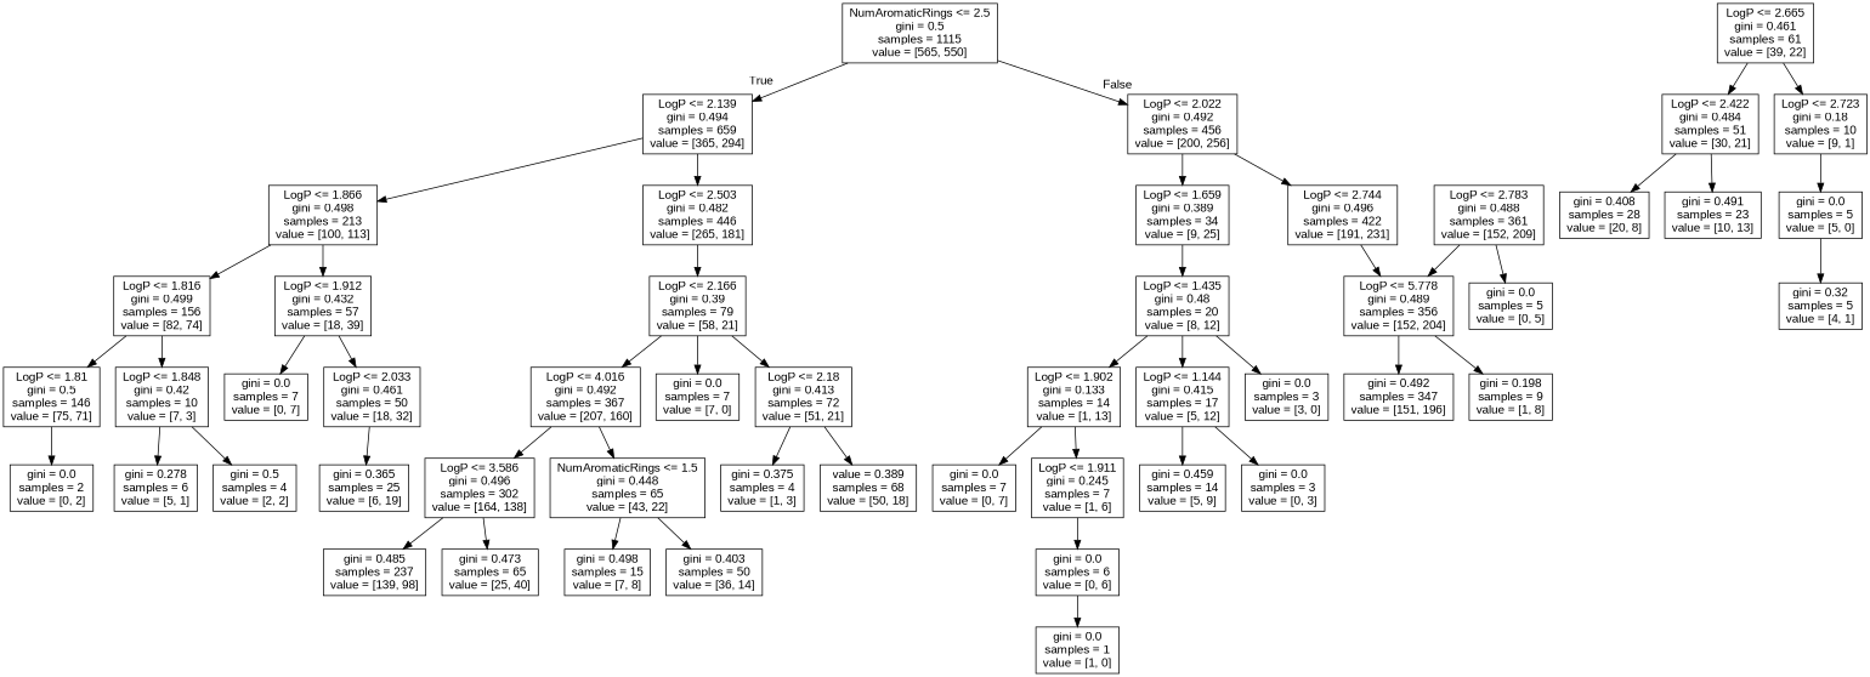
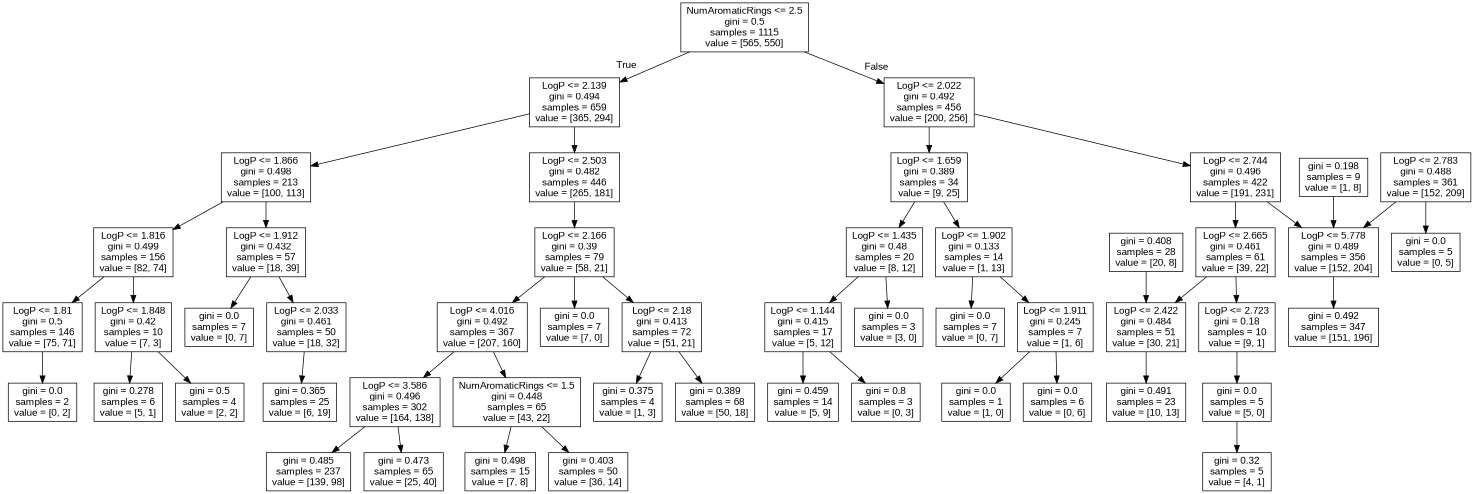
  digraph {
    fontname="Liberation Sans"
    node [fontname="Liberation Sans" shape=box]
    edge [fontname="Liberation Sans"]
    n1 [label="NumAromaticRings <= 2.5\ngini = 0.5\nsamples = 1115\nvalue = [565, 550]"]
    n2 [label="LogP <= 2.139\ngini = 0.494\nsamples = 659\nvalue = [365, 294]"]
    n3 [label="LogP <= 2.022\ngini = 0.492\nsamples = 456\nvalue = [200, 256]"]
    n4 [label="LogP <= 1.866\ngini = 0.498\nsamples = 213\nvalue = [100, 113]"]
    n5 [label="LogP <= 2.503\ngini = 0.482\nsamples = 446\nvalue = [265, 181]"]
    n6 [label="LogP <= 1.659\ngini = 0.389\nsamples = 34\nvalue = [9, 25]"]
    n7 [label="LogP <= 2.744\ngini = 0.496\nsamples = 422\nvalue = [191, 231]"]
    n8 [label="LogP <= 1.816\ngini = 0.499\nsamples = 156\nvalue = [82, 74]"]
    n9 [label="LogP <= 1.912\ngini = 0.432\nsamples = 57\nvalue = [18, 39]"]
    n10 [label="LogP <= 2.166\ngini = 0.39\nsamples = 79\nvalue = [58, 21]"]
    n11 [label="LogP <= 1.81\ngini = 0.5\nsamples = 146\nvalue = [75, 71]"]
    n12 [label="LogP <= 1.848\ngini = 0.42\nsamples = 10\nvalue = [7, 3]"]
    n13 [label="gini = 0.0\nsamples = 7\nvalue = [0, 7]"]
    n14 [label="LogP <= 2.033\ngini = 0.461\nsamples = 50\nvalue = [18, 32]"]
    n15 [label="gini = 0.0\nsamples = 2\nvalue = [0, 2]"]
    n16 [label="gini = 0.278\nsamples = 6\nvalue = [5, 1]"]
    n17 [label="gini = 0.5\nsamples = 4\nvalue = [2, 2]"]
    n18 [label="gini = 0.365\nsamples = 25\nvalue = [6, 19]"]
    n19 [label="LogP <= 4.016\ngini = 0.492\nsamples = 367\nvalue = [207, 160]"]
    n20 [label="gini = 0.0\nsamples = 7\nvalue = [7, 0]"]
    n21 [label="LogP <= 2.18\ngini = 0.413\nsamples = 72\nvalue = [51, 21]"]
    n22 [label="LogP <= 3.586\ngini = 0.496\nsamples = 302\nvalue = [164, 138]"]
    n23 [label="NumAromaticRings <= 1.5\ngini = 0.448\nsamples = 65\nvalue = [43, 22]"]
    n24 [label="gini = 0.375\nsamples = 4\nvalue = [1, 3]"]
-   n25 [label="value = 0.389\nsamples = 68\nvalue = [50, 18]"]
+   n25 [label="gini = 0.389\nsamples = 68\nvalue = [50, 18]"]
    n26 [label="gini = 0.485\nsamples = 237\nvalue = [139, 98]"]
    n27 [label="gini = 0.473\nsamples = 65\nvalue = [25, 40]"]
    n28 [label="gini = 0.498\nsamples = 15\nvalue = [7, 8]"]
    n29 [label="gini = 0.403\nsamples = 50\nvalue = [36, 14]"]
    n30 [label="LogP <= 1.435\ngini = 0.48\nsamples = 20\nvalue = [8, 12]"]
    n31 [label="LogP <= 1.902\ngini = 0.133\nsamples = 14\nvalue = [1, 13]"]
    n32 [label="LogP <= 2.665\ngini = 0.461\nsamples = 61\nvalue = [39, 22]"]
    n33 [label="LogP <= 5.778\ngini = 0.489\nsamples = 356\nvalue = [152, 204]"]
    n34 [label="LogP <= 1.144\ngini = 0.415\nsamples = 17\nvalue = [5, 12]"]
    n35 [label="gini = 0.0\nsamples = 3\nvalue = [3, 0]"]
    n36 [label="gini = 0.0\nsamples = 7\nvalue = [0, 7]"]
    n37 [label="LogP <= 1.911\ngini = 0.245\nsamples = 7\nvalue = [1, 6]"]
    n38 [label="gini = 0.459\nsamples = 14\nvalue = [5, 9]"]
-   n39 [label="gini = 0.0\nsamples = 3\nvalue = [0, 3]"]
+   n39 [label="gini = 0.8\nsamples = 3\nvalue = [0, 3]"]
    n40 [label="gini = 0.0\nsamples = 1\nvalue = [1, 0]"]
    n41 [label="gini = 0.0\nsamples = 6\nvalue = [0, 6]"]
    n42 [label="LogP <= 2.422\ngini = 0.484\nsamples = 51\nvalue = [30, 21]"]
    n43 [label="LogP <= 2.723\ngini = 0.18\nsamples = 10\nvalue = [9, 1]"]
    n44 [label="LogP <= 2.783\ngini = 0.488\nsamples = 361\nvalue = [152, 209]"]
    n45 [label="gini = 0.0\nsamples = 5\nvalue = [0, 5]"]
    n46 [label="gini = 0.408\nsamples = 28\nvalue = [20, 8]"]
    n47 [label="gini = 0.491\nsamples = 23\nvalue = [10, 13]"]
    n48 [label="gini = 0.0\nsamples = 5\nvalue = [5, 0]"]
    n49 [label="gini = 0.32\nsamples = 5\nvalue = [4, 1]"]
    n50 [label="gini = 0.492\nsamples = 347\nvalue = [151, 196]"]
    n51 [label="gini = 0.198\nsamples = 9\nvalue = [1, 8]"]
    n1 -> n2 [headlabel=True labelangle=45 labeldistance=2.5]
    n1 -> n3 [headlabel=False labelangle=-45 labeldistance=2.5]
    n2 -> n4
    n2 -> n5
    n3 -> n6
    n3 -> n7
    n4 -> n8
    n4 -> n9
    n5 -> n10
    n6 -> n30
-   n30 -> n31
+   n6 -> n31
+   n7 -> n32
    n7 -> n33
    n8 -> n11
    n8 -> n12
    n9 -> n13
    n9 -> n14
    n10 -> n19
    n10 -> n20
    n10 -> n21
    n11 -> n15
    n12 -> n16
    n12 -> n17
    n14 -> n18
    n19 -> n22
    n19 -> n23
    n21 -> n24
    n21 -> n25
    n22 -> n26
    n22 -> n27
    n23 -> n28
    n23 -> n29
    n30 -> n34
    n30 -> n35
    n31 -> n36
    n31 -> n37
    n32 -> n42
    n32 -> n43
    n33 -> n50
-   n33 -> n51
+   n51 -> n33
    n34 -> n38
    n34 -> n39
-   n41 -> n40
+   n37 -> n40
    n37 -> n41
-   n42 -> n46
+   n46 -> n42
    n42 -> n47
    n43 -> n48
    n44 -> n33
    n44 -> n45
    n48 -> n49
  }
